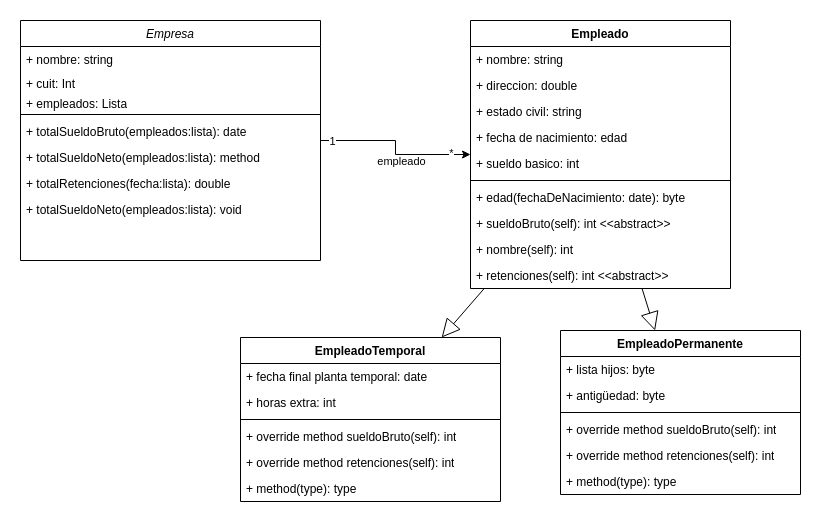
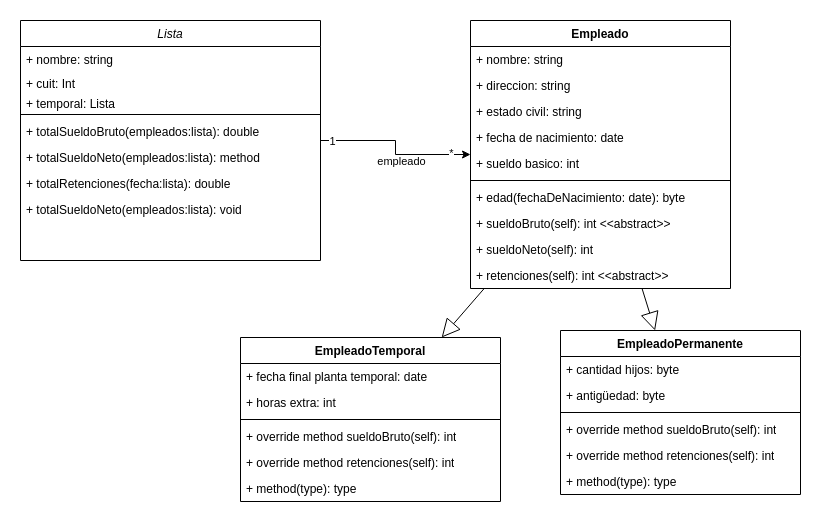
  <mxCell id="0" />
  <mxCell id="1" parent="0" />
  <mxCell id="2" style="edgeStyle=orthogonalEdgeStyle;rounded=0;orthogonalLoop=1;jettySize=auto;html=1;" edge="1" parent="1" source="6" target="15"><mxGeometry relative="1" as="geometry" /></mxCell>
  <mxCell id="3" value="empleado" style="edgeLabel;html=1;align=center;verticalAlign=middle;resizable=0;points=[];" vertex="1" connectable="0" parent="2"><mxGeometry x="-0.766" relative="1" as="geometry"><mxPoint x="61" y="20" as="offset" /></mxGeometry></mxCell>
  <mxCell id="4" value="*" style="edgeLabel;html=1;align=center;verticalAlign=middle;resizable=0;points=[];" vertex="1" connectable="0" parent="2"><mxGeometry x="0.424" y="2" relative="1" as="geometry"><mxPoint x="27" as="offset" /></mxGeometry></mxCell>
  <mxCell id="5" value="1" style="edgeLabel;html=1;align=center;verticalAlign=middle;resizable=0;points=[];" vertex="1" connectable="0" parent="2"><mxGeometry x="-0.869" relative="1" as="geometry"><mxPoint as="offset" /></mxGeometry></mxCell>
- <mxCell id="6" value="Empresa" style="swimlane;fontStyle=2;align=center;verticalAlign=top;childLayout=stackLayout;horizontal=1;startSize=26;horizontalStack=0;resizeParent=1;resizeLast=0;collapsible=1;marginBottom=0;rounded=0;shadow=0;strokeWidth=1;" parent="1" vertex="1"><mxGeometry x="20" y="20" width="300" height="240" as="geometry"><mxRectangle x="230" y="140" width="160" height="26" as="alternateBounds" /></mxGeometry></mxCell>
+ <mxCell id="6" value="Lista" style="swimlane;fontStyle=2;align=center;verticalAlign=top;childLayout=stackLayout;horizontal=1;startSize=26;horizontalStack=0;resizeParent=1;resizeLast=0;collapsible=1;marginBottom=0;rounded=0;shadow=0;strokeWidth=1;" parent="1" vertex="1"><mxGeometry x="20" y="20" width="300" height="240" as="geometry"><mxRectangle x="230" y="140" width="160" height="26" as="alternateBounds" /></mxGeometry></mxCell>
  <mxCell id="7" value="+ nombre: string" style="text;strokeColor=none;fillColor=none;align=left;verticalAlign=top;spacingLeft=4;spacingRight=4;overflow=hidden;rotatable=0;points=[[0,0.5],[1,0.5]];portConstraint=eastwest;whiteSpace=wrap;html=1;" vertex="1" parent="6"><mxGeometry y="26" width="300" height="24" as="geometry" /></mxCell>
  <mxCell id="8" value="+ cuit: Int" style="text;strokeColor=none;fillColor=none;align=left;verticalAlign=top;spacingLeft=4;spacingRight=4;overflow=hidden;rotatable=0;points=[[0,0.5],[1,0.5]];portConstraint=eastwest;whiteSpace=wrap;html=1;" vertex="1" parent="6"><mxGeometry y="50" width="300" height="20" as="geometry" /></mxCell>
- <mxCell id="9" value="+ empleados: Lista" style="text;strokeColor=none;fillColor=none;align=left;verticalAlign=top;spacingLeft=4;spacingRight=4;overflow=hidden;rotatable=0;points=[[0,0.5],[1,0.5]];portConstraint=eastwest;whiteSpace=wrap;html=1;" vertex="1" parent="6"><mxGeometry y="70" width="300" height="20" as="geometry" /></mxCell>
+ <mxCell id="9" value="+ temporal: Lista" style="text;strokeColor=none;fillColor=none;align=left;verticalAlign=top;spacingLeft=4;spacingRight=4;overflow=hidden;rotatable=0;points=[[0,0.5],[1,0.5]];portConstraint=eastwest;whiteSpace=wrap;html=1;" vertex="1" parent="6"><mxGeometry y="70" width="300" height="20" as="geometry" /></mxCell>
  <mxCell id="10" value="" style="line;html=1;strokeWidth=1;align=left;verticalAlign=middle;spacingTop=-1;spacingLeft=3;spacingRight=3;rotatable=0;labelPosition=right;points=[];portConstraint=eastwest;" parent="6" vertex="1"><mxGeometry y="90" width="300" height="8" as="geometry" /></mxCell>
- <mxCell id="11" value="+ totalSueldoBruto(empleados:lista): date" style="text;strokeColor=none;fillColor=none;align=left;verticalAlign=top;spacingLeft=4;spacingRight=4;overflow=hidden;rotatable=0;points=[[0,0.5],[1,0.5]];portConstraint=eastwest;whiteSpace=wrap;html=1;" vertex="1" parent="6"><mxGeometry y="98" width="300" height="26" as="geometry" /></mxCell>
+ <mxCell id="11" value="+ totalSueldoBruto(empleados:lista): double" style="text;strokeColor=none;fillColor=none;align=left;verticalAlign=top;spacingLeft=4;spacingRight=4;overflow=hidden;rotatable=0;points=[[0,0.5],[1,0.5]];portConstraint=eastwest;whiteSpace=wrap;html=1;" vertex="1" parent="6"><mxGeometry y="98" width="300" height="26" as="geometry" /></mxCell>
  <mxCell id="12" value="+ totalSueldoNeto(empleados:lista): method" style="text;strokeColor=none;fillColor=none;align=left;verticalAlign=top;spacingLeft=4;spacingRight=4;overflow=hidden;rotatable=0;points=[[0,0.5],[1,0.5]];portConstraint=eastwest;whiteSpace=wrap;html=1;" vertex="1" parent="6"><mxGeometry y="124" width="300" height="26" as="geometry" /></mxCell>
  <mxCell id="13" value="+ totalRetenciones(fecha:lista): double" style="text;strokeColor=none;fillColor=none;align=left;verticalAlign=top;spacingLeft=4;spacingRight=4;overflow=hidden;rotatable=0;points=[[0,0.5],[1,0.5]];portConstraint=eastwest;whiteSpace=wrap;html=1;" vertex="1" parent="6"><mxGeometry y="150" width="300" height="26" as="geometry" /></mxCell>
  <mxCell id="14" value="+ totalSueldoNeto(empleados:lista): void" style="text;strokeColor=none;fillColor=none;align=left;verticalAlign=top;spacingLeft=4;spacingRight=4;overflow=hidden;rotatable=0;points=[[0,0.5],[1,0.5]];portConstraint=eastwest;whiteSpace=wrap;html=1;" vertex="1" parent="6"><mxGeometry y="176" width="300" height="26" as="geometry" /></mxCell>
  <mxCell id="15" value="Empleado" style="swimlane;fontStyle=1;align=center;verticalAlign=top;childLayout=stackLayout;horizontal=1;startSize=26;horizontalStack=0;resizeParent=1;resizeParentMax=0;resizeLast=0;collapsible=1;marginBottom=0;whiteSpace=wrap;html=1;" vertex="1" parent="1"><mxGeometry x="470" y="20" width="260" height="268" as="geometry" /></mxCell>
  <mxCell id="16" value="+ nombre: string" style="text;strokeColor=none;fillColor=none;align=left;verticalAlign=top;spacingLeft=4;spacingRight=4;overflow=hidden;rotatable=0;points=[[0,0.5],[1,0.5]];portConstraint=eastwest;whiteSpace=wrap;html=1;" vertex="1" parent="15"><mxGeometry y="26" width="260" height="26" as="geometry" /></mxCell>
- <mxCell id="17" value="+ direccion: double" style="text;strokeColor=none;fillColor=none;align=left;verticalAlign=top;spacingLeft=4;spacingRight=4;overflow=hidden;rotatable=0;points=[[0,0.5],[1,0.5]];portConstraint=eastwest;whiteSpace=wrap;html=1;" vertex="1" parent="15"><mxGeometry y="52" width="260" height="26" as="geometry" /></mxCell>
+ <mxCell id="17" value="+ direccion: string" style="text;strokeColor=none;fillColor=none;align=left;verticalAlign=top;spacingLeft=4;spacingRight=4;overflow=hidden;rotatable=0;points=[[0,0.5],[1,0.5]];portConstraint=eastwest;whiteSpace=wrap;html=1;" vertex="1" parent="15"><mxGeometry y="52" width="260" height="26" as="geometry" /></mxCell>
  <mxCell id="18" value="+ estado civil: string" style="text;strokeColor=none;fillColor=none;align=left;verticalAlign=top;spacingLeft=4;spacingRight=4;overflow=hidden;rotatable=0;points=[[0,0.5],[1,0.5]];portConstraint=eastwest;whiteSpace=wrap;html=1;" vertex="1" parent="15"><mxGeometry y="78" width="260" height="26" as="geometry" /></mxCell>
- <mxCell id="19" value="+ fecha de nacimiento: edad" style="text;strokeColor=none;fillColor=none;align=left;verticalAlign=top;spacingLeft=4;spacingRight=4;overflow=hidden;rotatable=0;points=[[0,0.5],[1,0.5]];portConstraint=eastwest;whiteSpace=wrap;html=1;" vertex="1" parent="15"><mxGeometry y="104" width="260" height="26" as="geometry" /></mxCell>
+ <mxCell id="19" value="+ fecha de nacimiento: date" style="text;strokeColor=none;fillColor=none;align=left;verticalAlign=top;spacingLeft=4;spacingRight=4;overflow=hidden;rotatable=0;points=[[0,0.5],[1,0.5]];portConstraint=eastwest;whiteSpace=wrap;html=1;" vertex="1" parent="15"><mxGeometry y="104" width="260" height="26" as="geometry" /></mxCell>
  <mxCell id="20" value="+ sueldo basico: int" style="text;strokeColor=none;fillColor=none;align=left;verticalAlign=top;spacingLeft=4;spacingRight=4;overflow=hidden;rotatable=0;points=[[0,0.5],[1,0.5]];portConstraint=eastwest;whiteSpace=wrap;html=1;" vertex="1" parent="15"><mxGeometry y="130" width="260" height="26" as="geometry" /></mxCell>
  <mxCell id="21" value="" style="line;strokeWidth=1;fillColor=none;align=left;verticalAlign=middle;spacingTop=-1;spacingLeft=3;spacingRight=3;rotatable=0;labelPosition=right;points=[];portConstraint=eastwest;strokeColor=inherit;" vertex="1" parent="15"><mxGeometry y="156" width="260" height="8" as="geometry" /></mxCell>
  <mxCell id="22" value="+ edad(fechaDeNacimiento: date): byte" style="text;strokeColor=none;fillColor=none;align=left;verticalAlign=top;spacingLeft=4;spacingRight=4;overflow=hidden;rotatable=0;points=[[0,0.5],[1,0.5]];portConstraint=eastwest;whiteSpace=wrap;html=1;" vertex="1" parent="15"><mxGeometry y="164" width="260" height="26" as="geometry" /></mxCell>
  <mxCell id="23" value="+ sueldoBruto(self): int &amp;lt;&amp;lt;abstract&amp;gt;&amp;gt;" style="text;strokeColor=none;fillColor=none;align=left;verticalAlign=top;spacingLeft=4;spacingRight=4;overflow=hidden;rotatable=0;points=[[0,0.5],[1,0.5]];portConstraint=eastwest;whiteSpace=wrap;html=1;" vertex="1" parent="15"><mxGeometry y="190" width="260" height="26" as="geometry" /></mxCell>
- <mxCell id="24" value="+ nombre(self): int&amp;nbsp;" style="text;strokeColor=none;fillColor=none;align=left;verticalAlign=top;spacingLeft=4;spacingRight=4;overflow=hidden;rotatable=0;points=[[0,0.5],[1,0.5]];portConstraint=eastwest;whiteSpace=wrap;html=1;" vertex="1" parent="15"><mxGeometry y="216" width="260" height="26" as="geometry" /></mxCell>
+ <mxCell id="24" value="+ sueldoNeto(self): int&amp;nbsp;" style="text;strokeColor=none;fillColor=none;align=left;verticalAlign=top;spacingLeft=4;spacingRight=4;overflow=hidden;rotatable=0;points=[[0,0.5],[1,0.5]];portConstraint=eastwest;whiteSpace=wrap;html=1;" vertex="1" parent="15"><mxGeometry y="216" width="260" height="26" as="geometry" /></mxCell>
  <mxCell id="25" value="+ retenciones(self): int &amp;lt;&amp;lt;abstract&amp;gt;&amp;gt;" style="text;strokeColor=none;fillColor=none;align=left;verticalAlign=top;spacingLeft=4;spacingRight=4;overflow=hidden;rotatable=0;points=[[0,0.5],[1,0.5]];portConstraint=eastwest;whiteSpace=wrap;html=1;" vertex="1" parent="15"><mxGeometry y="242" width="260" height="26" as="geometry" /></mxCell>
  <mxCell id="26" value="EmpleadoTemporal" style="swimlane;fontStyle=1;align=center;verticalAlign=top;childLayout=stackLayout;horizontal=1;startSize=26;horizontalStack=0;resizeParent=1;resizeParentMax=0;resizeLast=0;collapsible=1;marginBottom=0;whiteSpace=wrap;html=1;" vertex="1" parent="1"><mxGeometry x="240" y="337" width="260" height="164" as="geometry" /></mxCell>
  <mxCell id="27" value="+ fecha final planta temporal: date" style="text;strokeColor=none;fillColor=none;align=left;verticalAlign=top;spacingLeft=4;spacingRight=4;overflow=hidden;rotatable=0;points=[[0,0.5],[1,0.5]];portConstraint=eastwest;whiteSpace=wrap;html=1;" vertex="1" parent="26"><mxGeometry y="26" width="260" height="26" as="geometry" /></mxCell>
  <mxCell id="28" value="+ horas extra: int" style="text;strokeColor=none;fillColor=none;align=left;verticalAlign=top;spacingLeft=4;spacingRight=4;overflow=hidden;rotatable=0;points=[[0,0.5],[1,0.5]];portConstraint=eastwest;whiteSpace=wrap;html=1;" vertex="1" parent="26"><mxGeometry y="52" width="260" height="26" as="geometry" /></mxCell>
  <mxCell id="29" value="" style="line;strokeWidth=1;fillColor=none;align=left;verticalAlign=middle;spacingTop=-1;spacingLeft=3;spacingRight=3;rotatable=0;labelPosition=right;points=[];portConstraint=eastwest;strokeColor=inherit;" vertex="1" parent="26"><mxGeometry y="78" width="260" height="8" as="geometry" /></mxCell>
  <mxCell id="30" value="+ override method sueldoBruto(self): int" style="text;strokeColor=none;fillColor=none;align=left;verticalAlign=top;spacingLeft=4;spacingRight=4;overflow=hidden;rotatable=0;points=[[0,0.5],[1,0.5]];portConstraint=eastwest;whiteSpace=wrap;html=1;" vertex="1" parent="26"><mxGeometry y="86" width="260" height="26" as="geometry" /></mxCell>
  <mxCell id="31" value="+ override method retenciones(self): int" style="text;strokeColor=none;fillColor=none;align=left;verticalAlign=top;spacingLeft=4;spacingRight=4;overflow=hidden;rotatable=0;points=[[0,0.5],[1,0.5]];portConstraint=eastwest;whiteSpace=wrap;html=1;" vertex="1" parent="26"><mxGeometry y="112" width="260" height="26" as="geometry" /></mxCell>
  <mxCell id="32" value="+ method(type): type" style="text;strokeColor=none;fillColor=none;align=left;verticalAlign=top;spacingLeft=4;spacingRight=4;overflow=hidden;rotatable=0;points=[[0,0.5],[1,0.5]];portConstraint=eastwest;whiteSpace=wrap;html=1;" vertex="1" parent="26"><mxGeometry y="138" width="260" height="26" as="geometry" /></mxCell>
  <mxCell id="33" value="EmpleadoPermanente" style="swimlane;fontStyle=1;align=center;verticalAlign=top;childLayout=stackLayout;horizontal=1;startSize=26;horizontalStack=0;resizeParent=1;resizeParentMax=0;resizeLast=0;collapsible=1;marginBottom=0;whiteSpace=wrap;html=1;" vertex="1" parent="1"><mxGeometry x="560" y="330" width="240" height="164" as="geometry" /></mxCell>
- <mxCell id="34" value="+ lista hijos: byte" style="text;strokeColor=none;fillColor=none;align=left;verticalAlign=top;spacingLeft=4;spacingRight=4;overflow=hidden;rotatable=0;points=[[0,0.5],[1,0.5]];portConstraint=eastwest;whiteSpace=wrap;html=1;" vertex="1" parent="33"><mxGeometry y="26" width="240" height="26" as="geometry" /></mxCell>
+ <mxCell id="34" value="+ cantidad hijos: byte" style="text;strokeColor=none;fillColor=none;align=left;verticalAlign=top;spacingLeft=4;spacingRight=4;overflow=hidden;rotatable=0;points=[[0,0.5],[1,0.5]];portConstraint=eastwest;whiteSpace=wrap;html=1;" vertex="1" parent="33"><mxGeometry y="26" width="240" height="26" as="geometry" /></mxCell>
  <mxCell id="35" value="+ antigüedad: byte" style="text;strokeColor=none;fillColor=none;align=left;verticalAlign=top;spacingLeft=4;spacingRight=4;overflow=hidden;rotatable=0;points=[[0,0.5],[1,0.5]];portConstraint=eastwest;whiteSpace=wrap;html=1;" vertex="1" parent="33"><mxGeometry y="52" width="240" height="26" as="geometry" /></mxCell>
  <mxCell id="36" value="" style="line;strokeWidth=1;fillColor=none;align=left;verticalAlign=middle;spacingTop=-1;spacingLeft=3;spacingRight=3;rotatable=0;labelPosition=right;points=[];portConstraint=eastwest;strokeColor=inherit;" vertex="1" parent="33"><mxGeometry y="78" width="240" height="8" as="geometry" /></mxCell>
  <mxCell id="37" value="+ override method sueldoBruto(self): int" style="text;strokeColor=none;fillColor=none;align=left;verticalAlign=top;spacingLeft=4;spacingRight=4;overflow=hidden;rotatable=0;points=[[0,0.5],[1,0.5]];portConstraint=eastwest;whiteSpace=wrap;html=1;" vertex="1" parent="33"><mxGeometry y="86" width="240" height="26" as="geometry" /></mxCell>
  <mxCell id="38" value="+ override method retenciones(self): int" style="text;strokeColor=none;fillColor=none;align=left;verticalAlign=top;spacingLeft=4;spacingRight=4;overflow=hidden;rotatable=0;points=[[0,0.5],[1,0.5]];portConstraint=eastwest;whiteSpace=wrap;html=1;" vertex="1" parent="33"><mxGeometry y="112" width="240" height="26" as="geometry" /></mxCell>
  <mxCell id="39" value="+ method(type): type" style="text;strokeColor=none;fillColor=none;align=left;verticalAlign=top;spacingLeft=4;spacingRight=4;overflow=hidden;rotatable=0;points=[[0,0.5],[1,0.5]];portConstraint=eastwest;whiteSpace=wrap;html=1;" vertex="1" parent="33"><mxGeometry y="138" width="240" height="26" as="geometry" /></mxCell>
  <mxCell id="40" value="" style="endArrow=block;endSize=16;endFill=0;html=1;rounded=0;" edge="1" parent="1" source="15" target="26"><mxGeometry width="160" relative="1" as="geometry"><mxPoint x="404" y="260.002" as="sourcePoint" /><mxPoint x="354" y="348" as="targetPoint" /></mxGeometry></mxCell>
  <mxCell id="41" value="" style="endArrow=block;endSize=16;endFill=0;html=1;rounded=0;" edge="1" parent="1" source="15" target="33"><mxGeometry width="160" relative="1" as="geometry"><mxPoint x="605" y="310" as="sourcePoint" /><mxPoint x="530" y="400" as="targetPoint" /></mxGeometry></mxCell>
